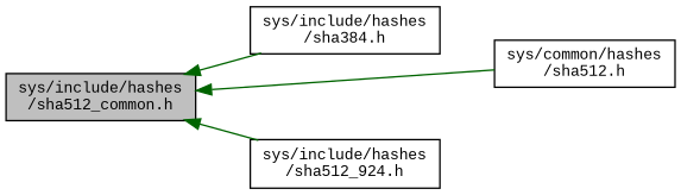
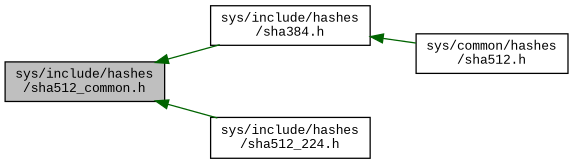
  digraph {
    fontname="Liberation Mono"
    rankdir=LR
    node [color=black fillcolor=white fontname="Liberation Mono" fontsize=10 shape=record style=filled]
    edge [color=darkgreen dir=back fontname="Liberation Mono" fontsize=10 labelfontname=Helvetica labelfontsize=10 style=solid]
    n1 [fillcolor=grey75 fontcolor=black height=0.2 label="sys/include/hashes\l/sha512_common.h" width=0.4]
    n2 [height=0.2 label="sys/include/hashes\l/sha384.h" width=0.4]
    n3 [height=0.2 label="sys/common/hashes\l/sha512.h" width=0.4]
-   n4 [height=0.2 label="sys/include/hashes\l/sha512_924.h" width=0.4]
+   n4 [height=0.2 label="sys/include/hashes\l/sha512_224.h" width=0.4]
    n1 -> n2
-   n1 -> n3
+   n2 -> n3
    n1 -> n4
  }
